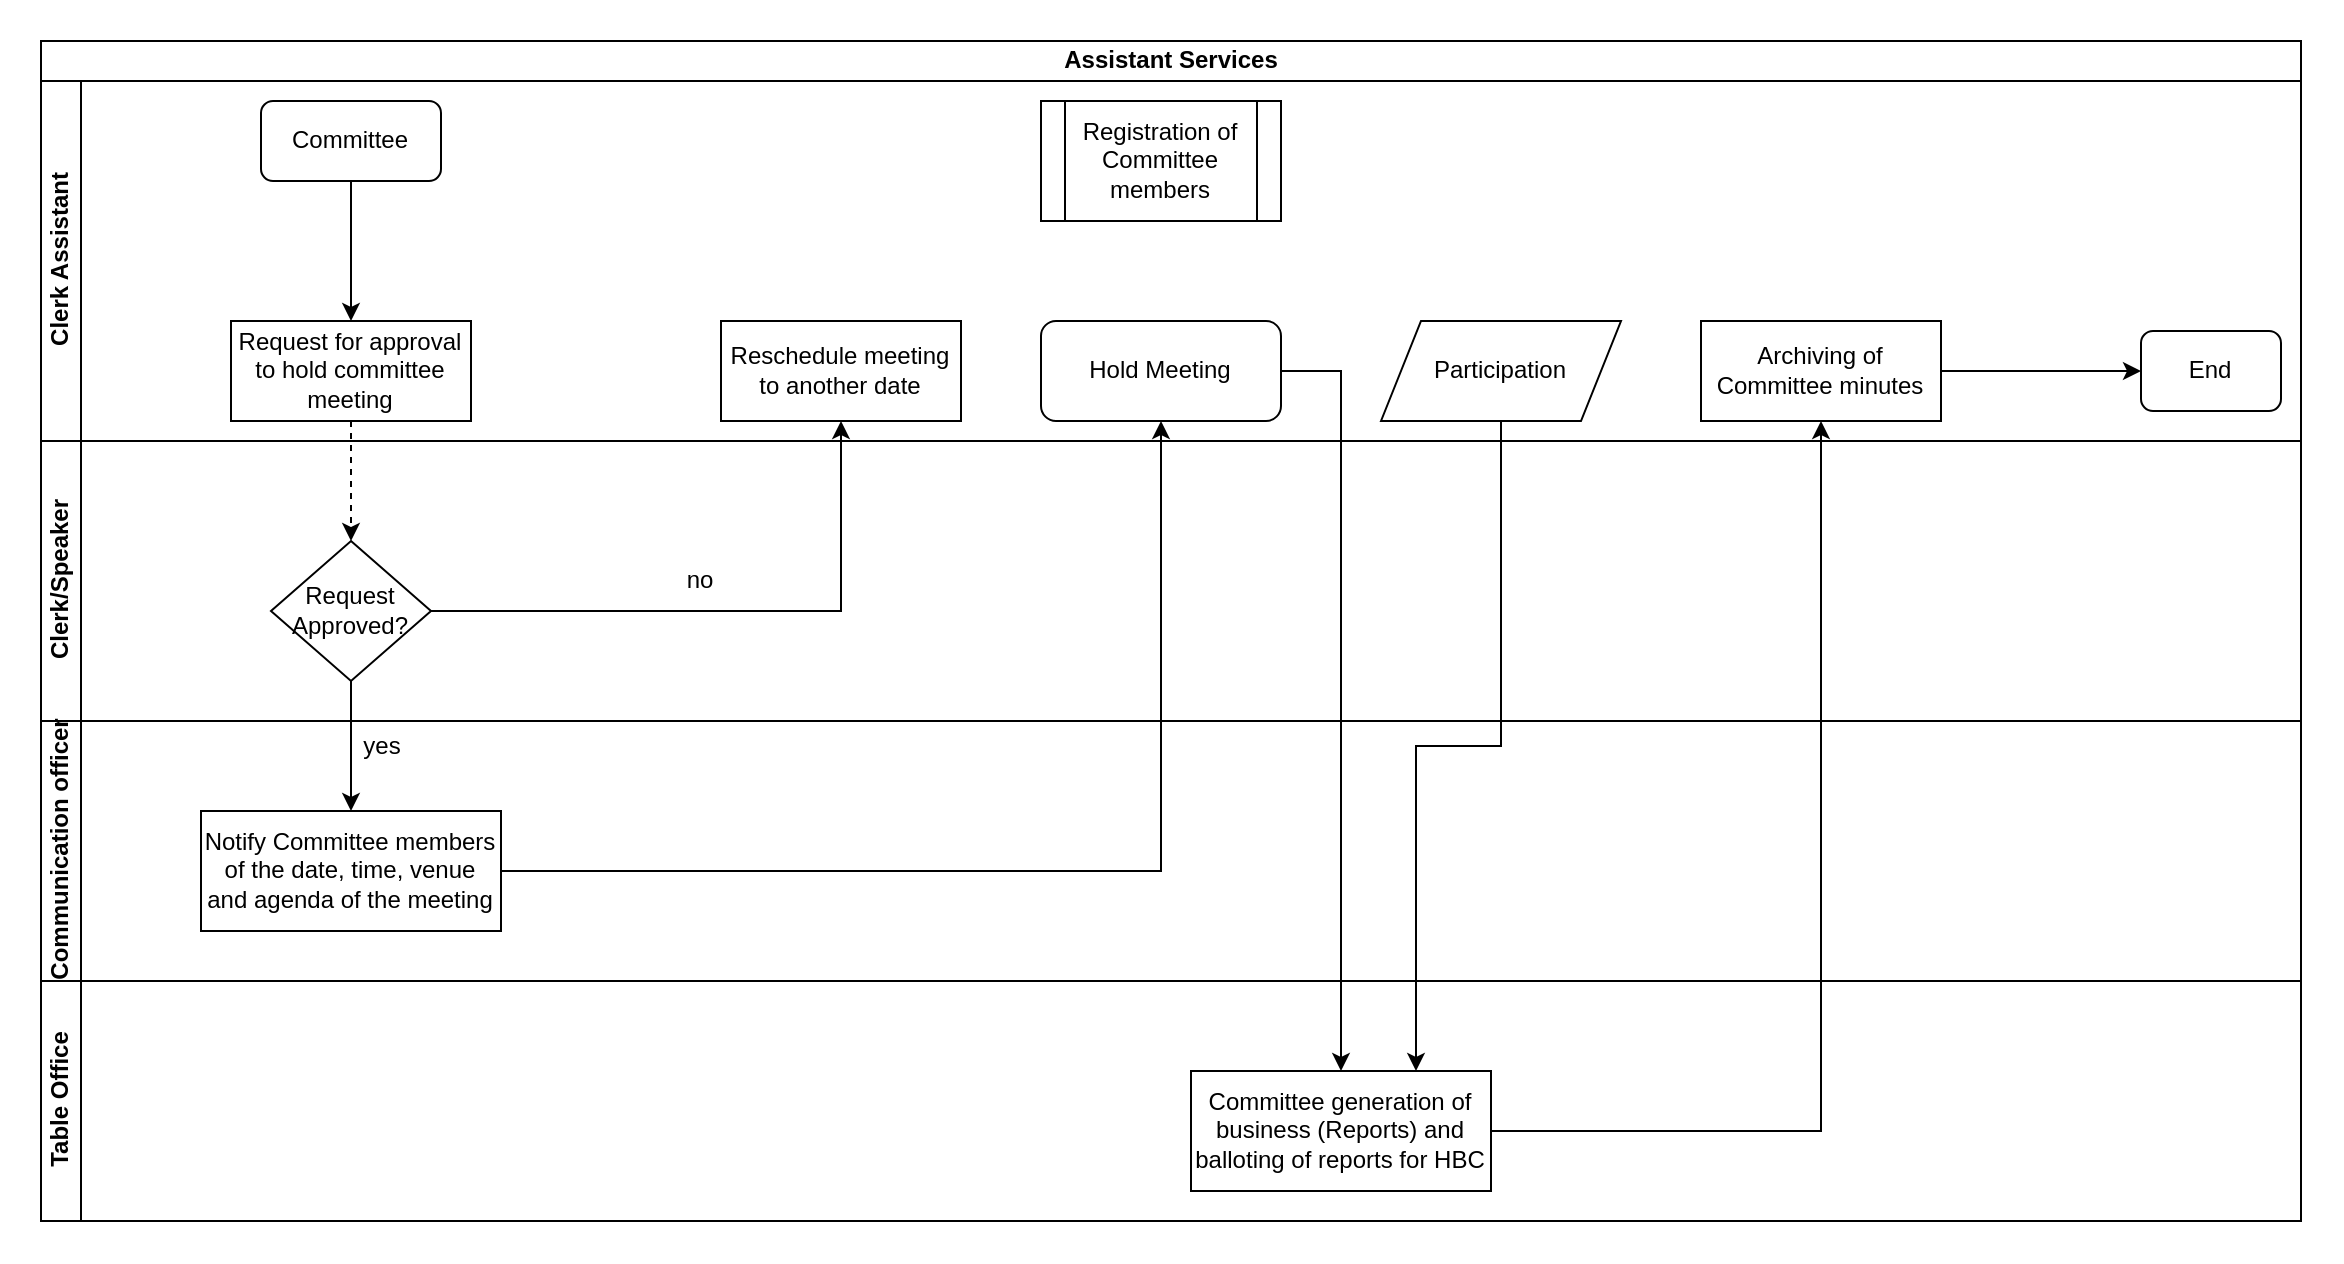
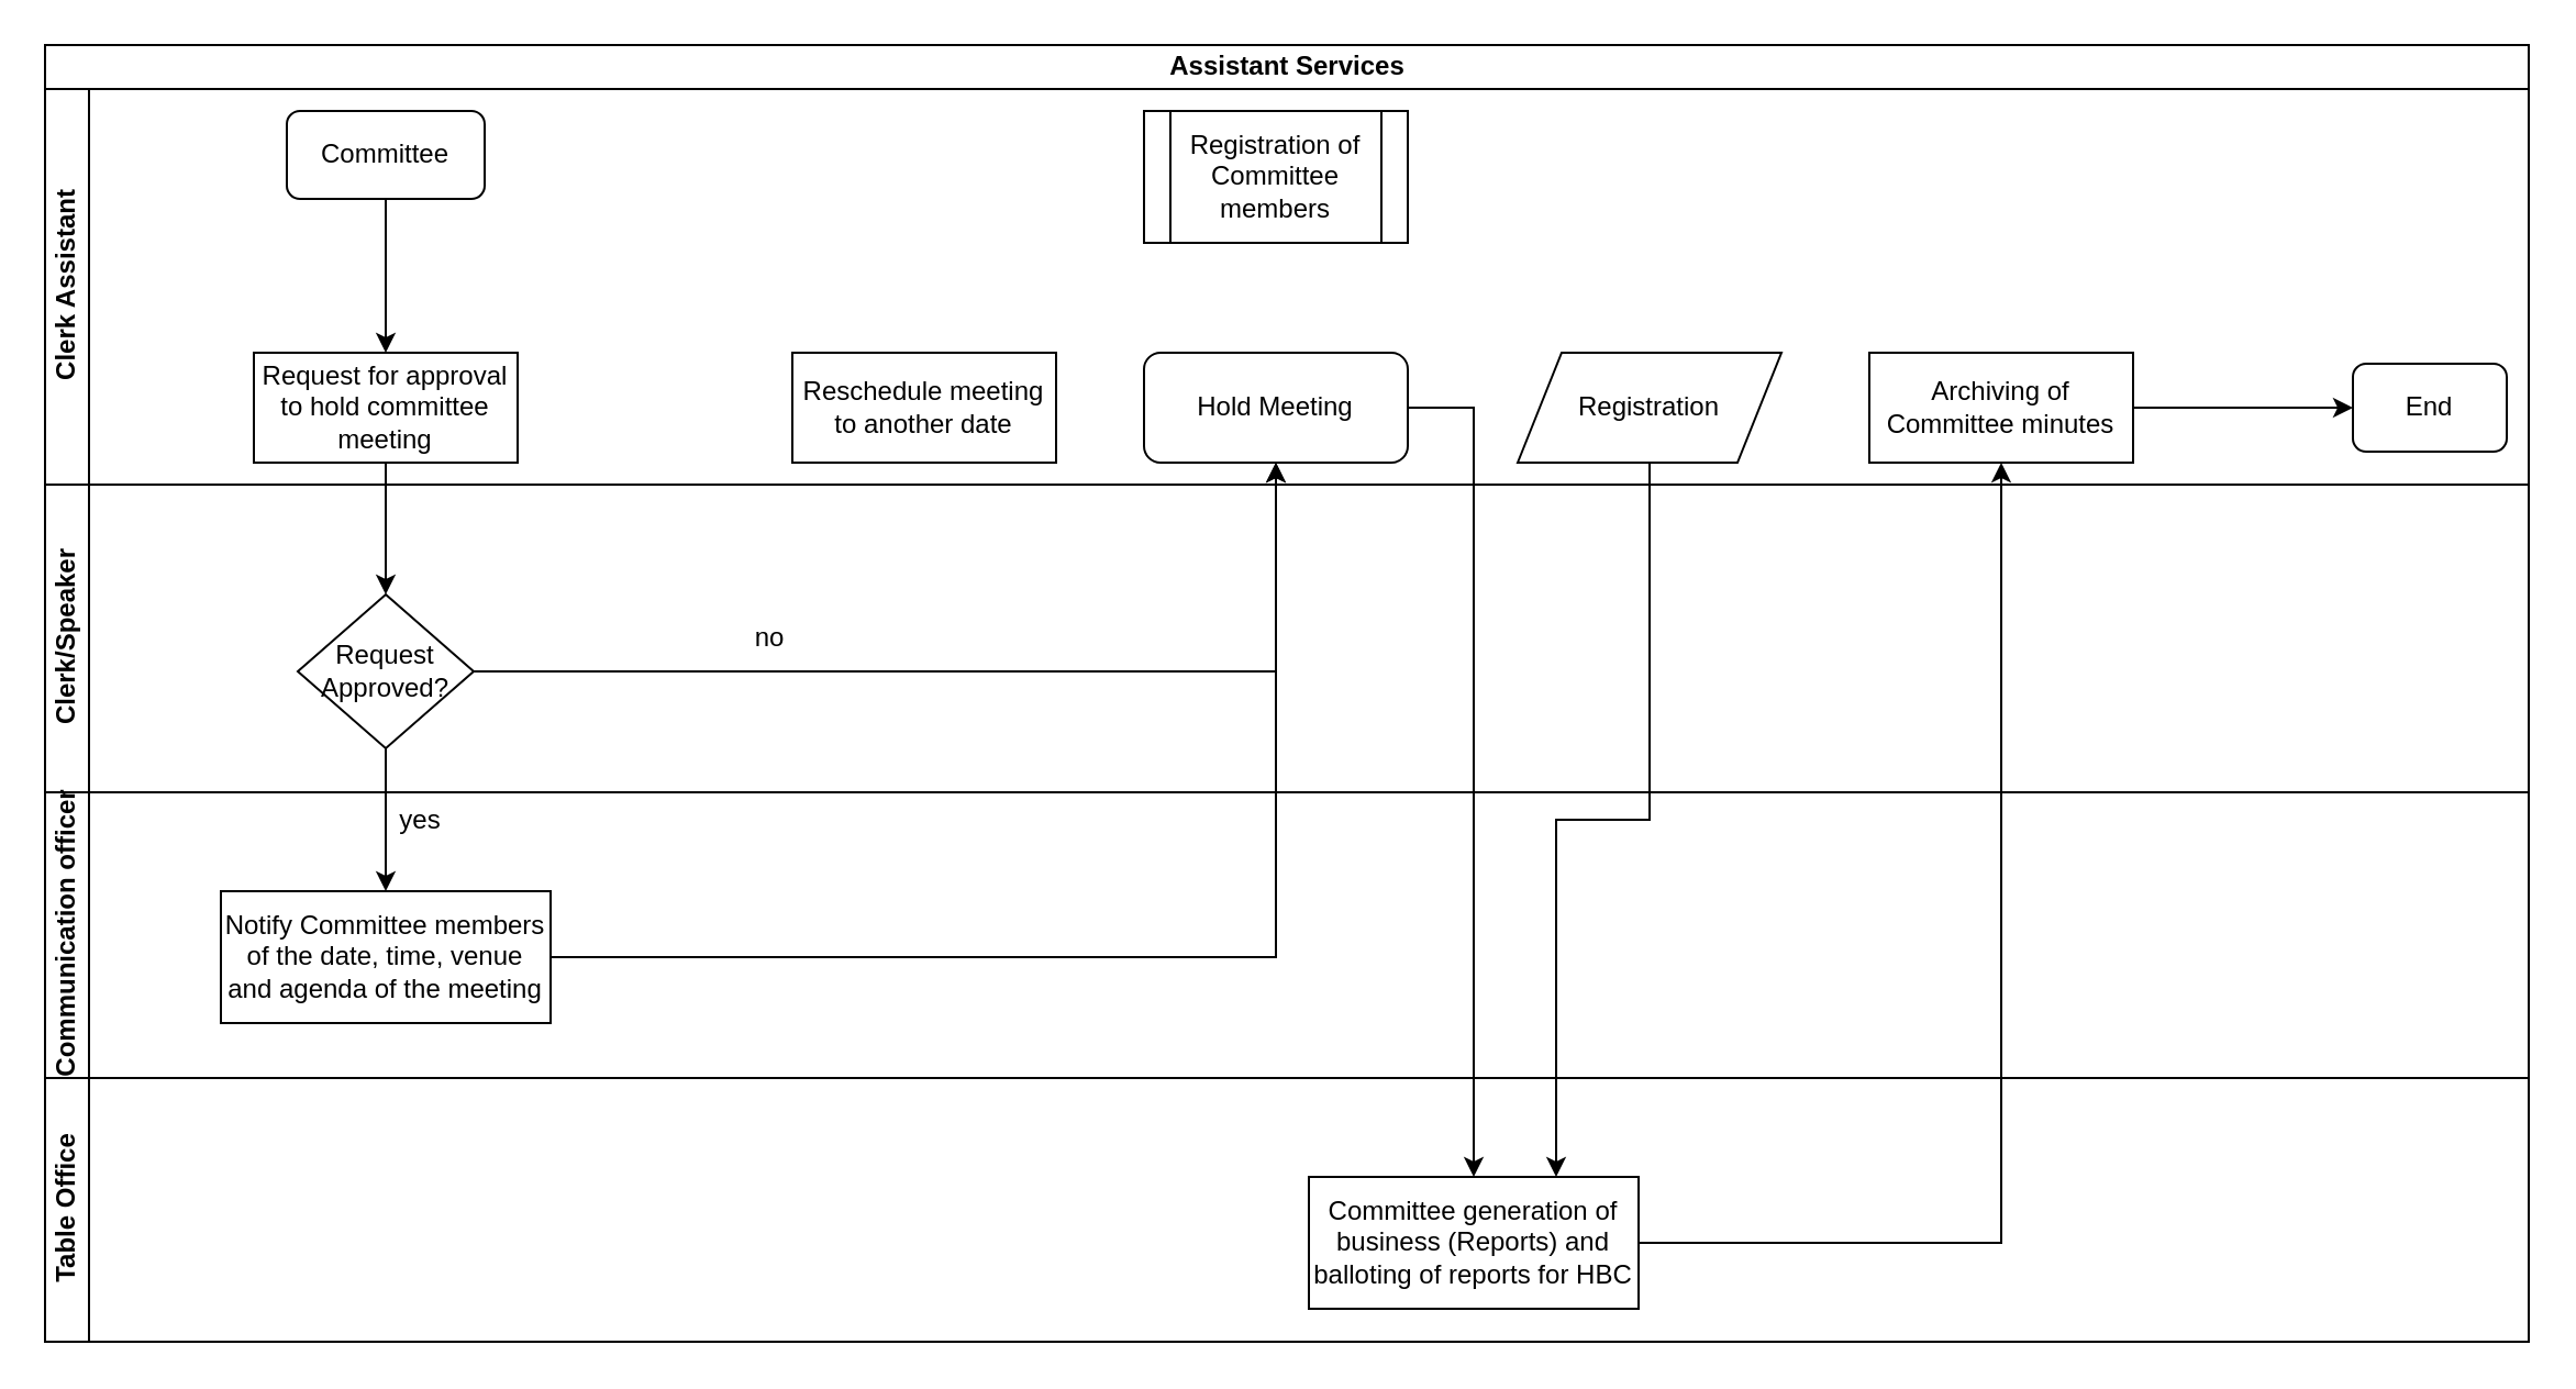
  <mxCell id="0" />
  <mxCell id="1" parent="0" />
  <mxCell id="2" value="Assistant Services" style="swimlane;html=1;childLayout=stackLayout;resizeParent=1;resizeParentMax=0;horizontal=1;startSize=20;horizontalStack=0;" vertex="1" parent="1"><mxGeometry x="20" y="20" width="1130" height="590" as="geometry" /></mxCell>
  <mxCell id="3" value="Clerk Assistant" style="swimlane;html=1;startSize=20;horizontal=0;" vertex="1" parent="2"><mxGeometry y="20" width="1130" height="180" as="geometry" /></mxCell>
  <mxCell id="4" value="Committee" style="rounded=1;whiteSpace=wrap;html=1;" vertex="1" parent="3"><mxGeometry x="110" y="10" width="90" height="40" as="geometry" /></mxCell>
  <mxCell id="5" value="Registration of Committee members" style="shape=process;whiteSpace=wrap;html=1;backgroundOutline=1;" vertex="1" parent="3"><mxGeometry x="500" y="10" width="120" height="60" as="geometry" /></mxCell>
  <mxCell id="6" value="End" style="rounded=1;whiteSpace=wrap;html=1;" vertex="1" parent="3"><mxGeometry x="1050" y="125" width="70" height="40" as="geometry" /></mxCell>
- <mxCell id="7" value="Participation" style="shape=parallelogram;perimeter=parallelogramPerimeter;whiteSpace=wrap;html=1;fixedSize=1;" vertex="1" parent="3"><mxGeometry x="670" y="120" width="120" height="50" as="geometry" /></mxCell>
+ <mxCell id="7" value="Registration" style="shape=parallelogram;perimeter=parallelogramPerimeter;whiteSpace=wrap;html=1;fixedSize=1;" vertex="1" parent="3"><mxGeometry x="670" y="120" width="120" height="50" as="geometry" /></mxCell>
  <mxCell id="8" value="Hold Meeting" style="whiteSpace=wrap;html=1;rounded=1;" vertex="1" parent="3"><mxGeometry x="500" y="120" width="120" height="50" as="geometry" /></mxCell>
  <mxCell id="9" value="Request for approval to hold committee meeting" style="rounded=0;whiteSpace=wrap;html=1;" vertex="1" parent="3"><mxGeometry x="95" y="120" width="120" height="50" as="geometry" /></mxCell>
  <mxCell id="10" value="Reschedule meeting to another date" style="whiteSpace=wrap;html=1;rounded=0;" vertex="1" parent="3"><mxGeometry x="340" y="120" width="120" height="50" as="geometry" /></mxCell>
  <mxCell id="11" value="Archiving of Committee minutes" style="whiteSpace=wrap;html=1;rounded=0;" vertex="1" parent="3"><mxGeometry x="830" y="120" width="120" height="50" as="geometry" /></mxCell>
  <mxCell id="12" value="" style="edgeStyle=orthogonalEdgeStyle;rounded=0;orthogonalLoop=1;jettySize=auto;html=1;entryX=0;entryY=0.5;entryDx=0;entryDy=0;" edge="1" parent="3" source="11" target="6"><mxGeometry relative="1" as="geometry"><mxPoint x="1050" y="145" as="targetPoint" /></mxGeometry></mxCell>
  <mxCell id="13" value="Clerk/Speaker" style="swimlane;html=1;startSize=20;horizontal=0;" vertex="1" parent="2"><mxGeometry y="200" width="1130" height="140" as="geometry" /></mxCell>
  <mxCell id="14" value="no" style="text;html=1;strokeColor=none;fillColor=none;align=center;verticalAlign=middle;whiteSpace=wrap;rounded=0;" vertex="1" parent="13"><mxGeometry x="310" y="59.5" width="40" height="20" as="geometry" /></mxCell>
  <mxCell id="15" value="Request Approved?" style="rhombus;whiteSpace=wrap;html=1;rounded=0;" vertex="1" parent="13"><mxGeometry x="115" y="50" width="80" height="70" as="geometry" /></mxCell>
  <mxCell id="16" value="Communication officer" style="swimlane;html=1;startSize=20;horizontal=0;" vertex="1" parent="2"><mxGeometry y="340" width="1130" height="130" as="geometry" /></mxCell>
  <mxCell id="17" value="Notify Committee members of the date, time, venue and agenda of the meeting" style="whiteSpace=wrap;html=1;rounded=0;" vertex="1" parent="16"><mxGeometry x="80" y="45" width="150" height="60" as="geometry" /></mxCell>
  <mxCell id="18" value="yes" style="text;html=1;strokeColor=none;fillColor=none;align=center;verticalAlign=middle;whiteSpace=wrap;rounded=0;" vertex="1" parent="16"><mxGeometry x="151" y="3" width="40" height="20" as="geometry" /></mxCell>
  <mxCell id="19" value="Table Office" style="swimlane;html=1;startSize=20;horizontal=0;" vertex="1" parent="2"><mxGeometry y="470" width="1130" height="120" as="geometry" /></mxCell>
  <mxCell id="20" value="Committee generation of business (Reports) and balloting of reports for HBC" style="whiteSpace=wrap;html=1;rounded=0;" vertex="1" parent="19"><mxGeometry x="575" y="45" width="150" height="60" as="geometry" /></mxCell>
- <mxCell id="21" value="" style="edgeStyle=orthogonalEdgeStyle;rounded=0;orthogonalLoop=1;jettySize=auto;html=1;dashed=1;" edge="1" parent="2" source="9" target="15"><mxGeometry relative="1" as="geometry" /></mxCell>
+ <mxCell id="21" value="" style="edgeStyle=orthogonalEdgeStyle;rounded=0;orthogonalLoop=1;jettySize=auto;html=1;" edge="1" parent="2" source="9" target="15"><mxGeometry relative="1" as="geometry" /></mxCell>
  <mxCell id="22" value="" style="edgeStyle=orthogonalEdgeStyle;rounded=0;orthogonalLoop=1;jettySize=auto;html=1;" edge="1" parent="2" source="15" target="17"><mxGeometry relative="1" as="geometry" /></mxCell>
- <mxCell id="23" value="" style="edgeStyle=orthogonalEdgeStyle;rounded=0;orthogonalLoop=1;jettySize=auto;html=1;" edge="1" parent="2" source="15" target="10"><mxGeometry relative="1" as="geometry" /></mxCell>
+ <mxCell id="23" value="" style="edgeStyle=orthogonalEdgeStyle;rounded=0;orthogonalLoop=1;jettySize=auto;html=1;" edge="1" parent="2" source="15" target="8"><mxGeometry relative="1" as="geometry" /></mxCell>
  <mxCell id="24" value="" style="edgeStyle=orthogonalEdgeStyle;rounded=0;orthogonalLoop=1;jettySize=auto;html=1;" edge="1" parent="2" source="17" target="8"><mxGeometry relative="1" as="geometry" /></mxCell>
  <mxCell id="25" value="" style="edgeStyle=orthogonalEdgeStyle;rounded=0;orthogonalLoop=1;jettySize=auto;html=1;entryX=0.5;entryY=0;entryDx=0;entryDy=0;" edge="1" parent="2" source="8" target="20"><mxGeometry relative="1" as="geometry"><Array as="points"><mxPoint x="650" y="165" /></Array></mxGeometry></mxCell>
  <mxCell id="26" value="" style="edgeStyle=orthogonalEdgeStyle;rounded=0;orthogonalLoop=1;jettySize=auto;html=1;entryX=0.75;entryY=0;entryDx=0;entryDy=0;" edge="1" parent="2" source="7" target="20"><mxGeometry relative="1" as="geometry"><mxPoint x="730" y="260" as="targetPoint" /></mxGeometry></mxCell>
  <mxCell id="27" value="" style="edgeStyle=orthogonalEdgeStyle;rounded=0;orthogonalLoop=1;jettySize=auto;html=1;" edge="1" parent="2" source="20" target="11"><mxGeometry relative="1" as="geometry" /></mxCell>
  <mxCell id="28" value="" style="edgeStyle=orthogonalEdgeStyle;rounded=0;orthogonalLoop=1;jettySize=auto;html=1;" edge="1" parent="1" source="4"><mxGeometry relative="1" as="geometry"><mxPoint x="175" y="160" as="targetPoint" /></mxGeometry></mxCell>
